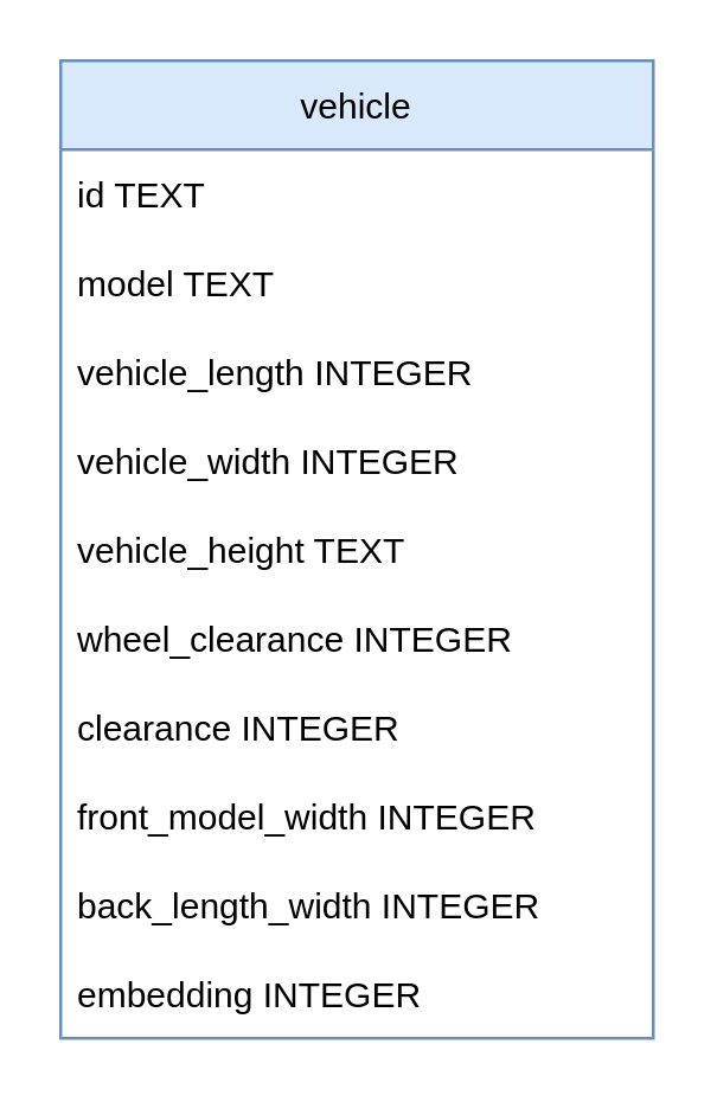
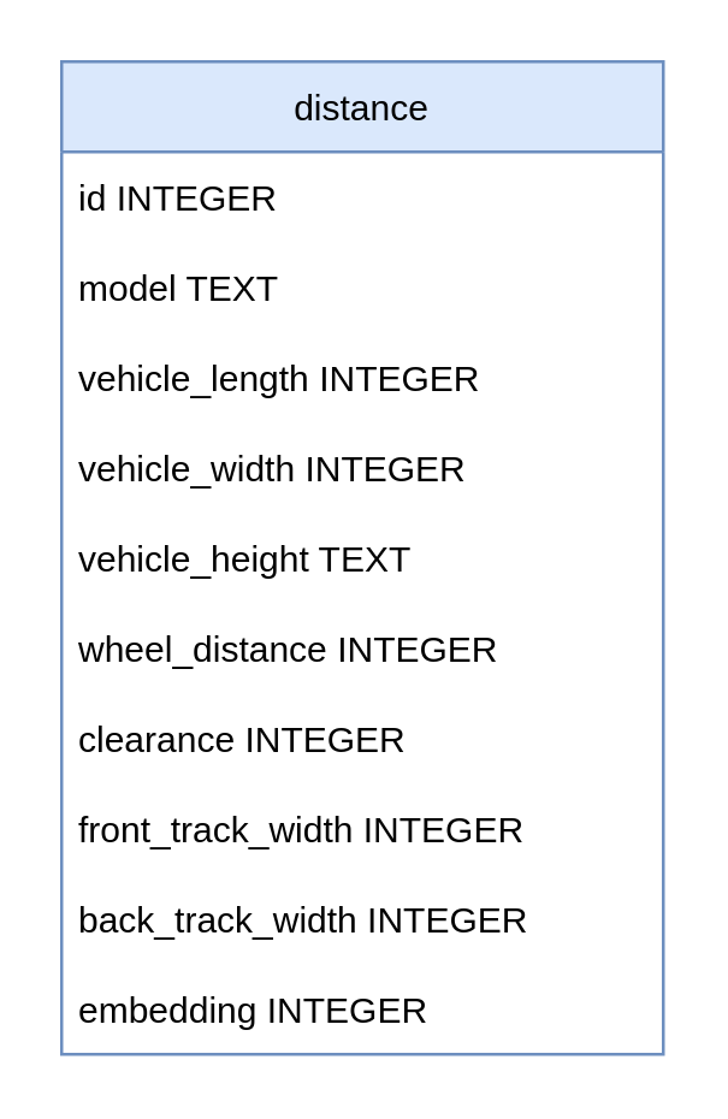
  <mxCell id="0" />
  <mxCell id="1" parent="0" />
- <mxCell id="2" value="vehicle" style="swimlane;fontStyle=0;childLayout=stackLayout;horizontal=1;startSize=30;horizontalStack=0;resizeParent=1;resizeParentMax=0;resizeLast=0;collapsible=1;marginBottom=0;fillColor=#dae8fc;strokeColor=#6c8ebf;" vertex="1" parent="1"><mxGeometry x="20" y="20" width="200" height="330" as="geometry" /></mxCell>
- <mxCell id="3" value="id TEXT" style="text;strokeColor=none;fillColor=none;align=left;verticalAlign=middle;spacingLeft=4;spacingRight=4;overflow=hidden;points=[[0,0.5],[1,0.5]];portConstraint=eastwest;rotatable=0;" vertex="1" parent="2"><mxGeometry y="30" width="200" height="30" as="geometry" /></mxCell>
+ <mxCell id="2" value="distance" style="swimlane;fontStyle=0;childLayout=stackLayout;horizontal=1;startSize=30;horizontalStack=0;resizeParent=1;resizeParentMax=0;resizeLast=0;collapsible=1;marginBottom=0;fillColor=#dae8fc;strokeColor=#6c8ebf;" vertex="1" parent="1"><mxGeometry x="20" y="20" width="200" height="330" as="geometry" /></mxCell>
+ <mxCell id="3" value="id INTEGER" style="text;strokeColor=none;fillColor=none;align=left;verticalAlign=middle;spacingLeft=4;spacingRight=4;overflow=hidden;points=[[0,0.5],[1,0.5]];portConstraint=eastwest;rotatable=0;" vertex="1" parent="2"><mxGeometry y="30" width="200" height="30" as="geometry" /></mxCell>
  <mxCell id="4" value="model TEXT" style="text;strokeColor=none;fillColor=none;align=left;verticalAlign=middle;spacingLeft=4;spacingRight=4;overflow=hidden;points=[[0,0.5],[1,0.5]];portConstraint=eastwest;rotatable=0;" vertex="1" parent="2"><mxGeometry y="60" width="200" height="30" as="geometry" /></mxCell>
  <mxCell id="5" value="vehicle_length INTEGER" style="text;strokeColor=none;fillColor=none;align=left;verticalAlign=middle;spacingLeft=4;spacingRight=4;overflow=hidden;points=[[0,0.5],[1,0.5]];portConstraint=eastwest;rotatable=0;" vertex="1" parent="2"><mxGeometry y="90" width="200" height="30" as="geometry" /></mxCell>
  <mxCell id="6" value="vehicle_width INTEGER" style="text;strokeColor=none;fillColor=none;align=left;verticalAlign=middle;spacingLeft=4;spacingRight=4;overflow=hidden;points=[[0,0.5],[1,0.5]];portConstraint=eastwest;rotatable=0;" vertex="1" parent="2"><mxGeometry y="120" width="200" height="30" as="geometry" /></mxCell>
  <mxCell id="7" value="vehicle_height TEXT" style="text;strokeColor=none;fillColor=none;align=left;verticalAlign=middle;spacingLeft=4;spacingRight=4;overflow=hidden;points=[[0,0.5],[1,0.5]];portConstraint=eastwest;rotatable=0;" vertex="1" parent="2"><mxGeometry y="150" width="200" height="30" as="geometry" /></mxCell>
- <mxCell id="8" value="wheel_clearance INTEGER" style="text;strokeColor=none;fillColor=none;align=left;verticalAlign=middle;spacingLeft=4;spacingRight=4;overflow=hidden;points=[[0,0.5],[1,0.5]];portConstraint=eastwest;rotatable=0;" vertex="1" parent="2"><mxGeometry y="180" width="200" height="30" as="geometry" /></mxCell>
+ <mxCell id="8" value="wheel_distance INTEGER" style="text;strokeColor=none;fillColor=none;align=left;verticalAlign=middle;spacingLeft=4;spacingRight=4;overflow=hidden;points=[[0,0.5],[1,0.5]];portConstraint=eastwest;rotatable=0;" vertex="1" parent="2"><mxGeometry y="180" width="200" height="30" as="geometry" /></mxCell>
  <mxCell id="9" value="clearance INTEGER" style="text;strokeColor=none;fillColor=none;align=left;verticalAlign=middle;spacingLeft=4;spacingRight=4;overflow=hidden;points=[[0,0.5],[1,0.5]];portConstraint=eastwest;rotatable=0;" vertex="1" parent="2"><mxGeometry y="210" width="200" height="30" as="geometry" /></mxCell>
- <mxCell id="10" value="front_model_width INTEGER" style="text;strokeColor=none;fillColor=none;align=left;verticalAlign=middle;spacingLeft=4;spacingRight=4;overflow=hidden;points=[[0,0.5],[1,0.5]];portConstraint=eastwest;rotatable=0;" vertex="1" parent="2"><mxGeometry y="240" width="200" height="30" as="geometry" /></mxCell>
- <mxCell id="11" value="back_length_width INTEGER" style="text;strokeColor=none;fillColor=none;align=left;verticalAlign=middle;spacingLeft=4;spacingRight=4;overflow=hidden;points=[[0,0.5],[1,0.5]];portConstraint=eastwest;rotatable=0;" vertex="1" parent="2"><mxGeometry y="270" width="200" height="30" as="geometry" /></mxCell>
+ <mxCell id="10" value="front_track_width INTEGER" style="text;strokeColor=none;fillColor=none;align=left;verticalAlign=middle;spacingLeft=4;spacingRight=4;overflow=hidden;points=[[0,0.5],[1,0.5]];portConstraint=eastwest;rotatable=0;" vertex="1" parent="2"><mxGeometry y="240" width="200" height="30" as="geometry" /></mxCell>
+ <mxCell id="11" value="back_track_width INTEGER" style="text;strokeColor=none;fillColor=none;align=left;verticalAlign=middle;spacingLeft=4;spacingRight=4;overflow=hidden;points=[[0,0.5],[1,0.5]];portConstraint=eastwest;rotatable=0;" vertex="1" parent="2"><mxGeometry y="270" width="200" height="30" as="geometry" /></mxCell>
  <mxCell id="12" value="embedding INTEGER" style="text;strokeColor=none;fillColor=none;align=left;verticalAlign=middle;spacingLeft=4;spacingRight=4;overflow=hidden;points=[[0,0.5],[1,0.5]];portConstraint=eastwest;rotatable=0;" vertex="1" parent="2"><mxGeometry y="300" width="200" height="30" as="geometry" /></mxCell>
